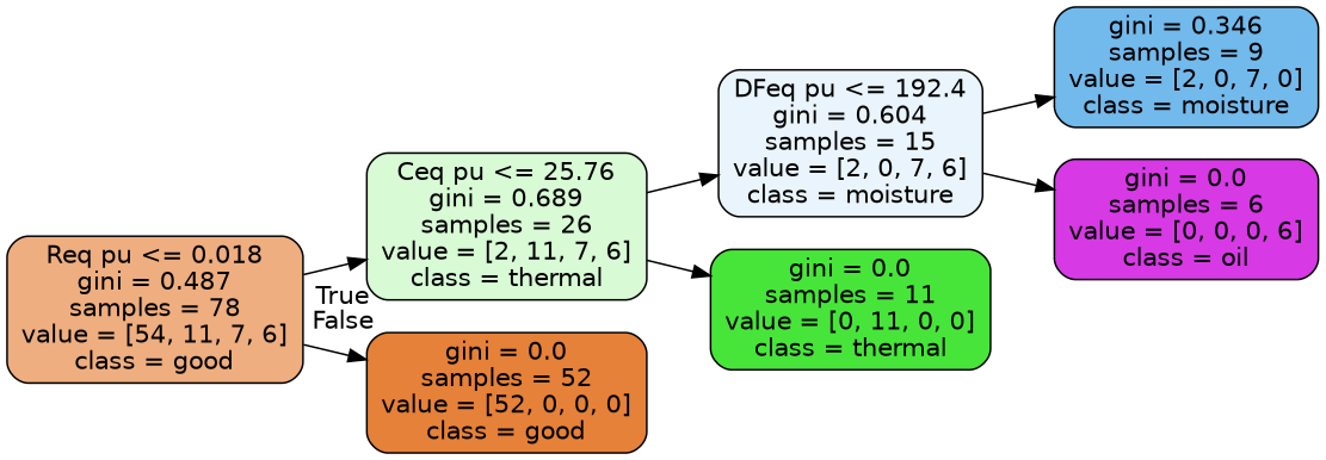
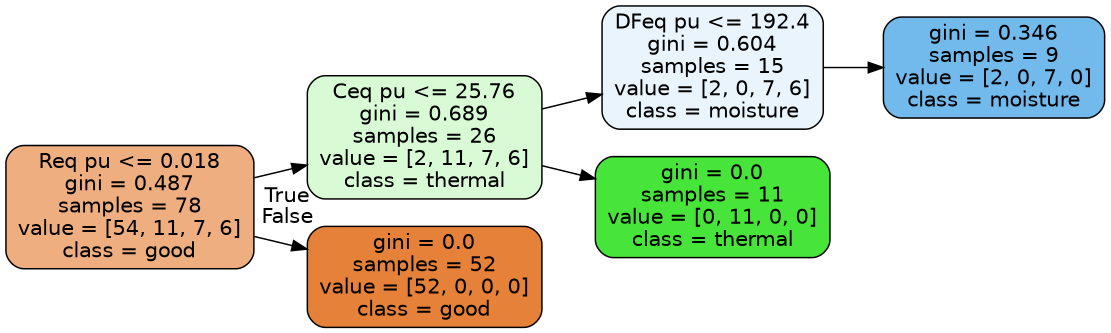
  digraph {
    rankdir=LR
    node [color=black fontname=helvetica shape=box style="filled, rounded"]
    edge [fontname=helvetica]
    n1 [fillcolor="#eeae80" label="Req pu <= 0.018\ngini = 0.487\nsamples = 78\nvalue = [54, 11, 7, 6]\nclass = good"]
    n2 [fillcolor="#d8fad5" label="Ceq pu <= 25.76\ngini = 0.689\nsamples = 26\nvalue = [2, 11, 7, 6]\nclass = thermal"]
    n3 [fillcolor="#e58139" label="gini = 0.0\nsamples = 52\nvalue = [52, 0, 0, 0]\nclass = good"]
    n4 [fillcolor="#e9f4fc" label="DFeq pu <= 192.4\ngini = 0.604\nsamples = 15\nvalue = [2, 0, 7, 6]\nclass = moisture"]
    n5 [fillcolor="#47e539" label="gini = 0.0\nsamples = 11\nvalue = [0, 11, 0, 0]\nclass = thermal"]
    n6 [fillcolor="#72b9ec" label="gini = 0.346\nsamples = 9\nvalue = [2, 0, 7, 0]\nclass = moisture"]
-   n7 [fillcolor="#d739e5" label="gini = 0.0\nsamples = 6\nvalue = [0, 0, 0, 6]\nclass = oil"]
    n1 -> n2 [headlabel=True labelangle=45 labeldistance=2.5]
    n1 -> n3 [headlabel=False labelangle=-45 labeldistance=2.5]
    n2 -> n4
    n2 -> n5
    n4 -> n6
-   n4 -> n7
  }
